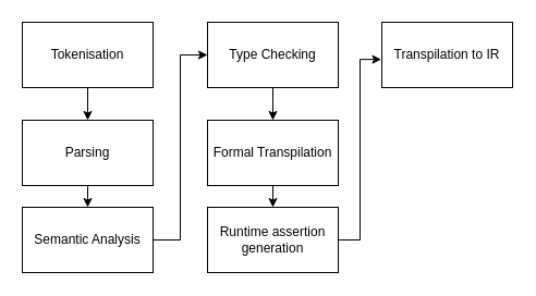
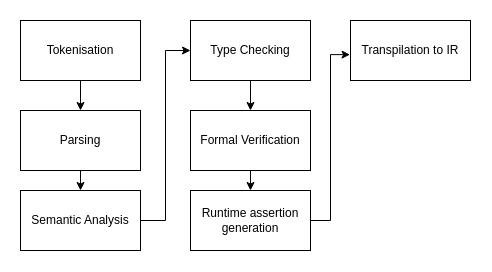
  <mxCell id="0" />
  <mxCell id="1" parent="0" />
  <mxCell id="2" style="edgeStyle=orthogonalEdgeStyle;rounded=0;orthogonalLoop=1;jettySize=auto;html=1;exitX=0.5;exitY=1;exitDx=0;exitDy=0;entryX=0.5;entryY=0;entryDx=0;entryDy=0;" edge="1" parent="1" source="3" target="5"><mxGeometry relative="1" as="geometry" /></mxCell>
  <mxCell id="3" value="Tokenisation" style="rounded=0;whiteSpace=wrap;html=1;" vertex="1" parent="1"><mxGeometry x="20" y="20" width="120" height="60" as="geometry" /></mxCell>
  <mxCell id="4" style="edgeStyle=orthogonalEdgeStyle;rounded=0;orthogonalLoop=1;jettySize=auto;html=1;exitX=0.5;exitY=1;exitDx=0;exitDy=0;entryX=0.5;entryY=0;entryDx=0;entryDy=0;" edge="1" parent="1" source="5" target="7"><mxGeometry relative="1" as="geometry" /></mxCell>
  <mxCell id="5" value="Parsing" style="rounded=0;whiteSpace=wrap;html=1;" vertex="1" parent="1"><mxGeometry x="20" y="110" width="120" height="60" as="geometry" /></mxCell>
  <mxCell id="6" style="edgeStyle=orthogonalEdgeStyle;rounded=0;orthogonalLoop=1;jettySize=auto;html=1;exitX=1;exitY=0.5;exitDx=0;exitDy=0;entryX=0;entryY=0.5;entryDx=0;entryDy=0;" edge="1" parent="1" source="7" target="8"><mxGeometry relative="1" as="geometry" /></mxCell>
  <mxCell id="7" value="Semantic Analysis" style="rounded=0;whiteSpace=wrap;html=1;" vertex="1" parent="1"><mxGeometry x="20" y="190" width="120" height="60" as="geometry" /></mxCell>
  <mxCell id="8" value="Type Checking" style="rounded=0;whiteSpace=wrap;html=1;" vertex="1" parent="1"><mxGeometry x="190" y="20" width="120" height="60" as="geometry" /></mxCell>
  <mxCell id="9" style="edgeStyle=orthogonalEdgeStyle;rounded=0;orthogonalLoop=1;jettySize=auto;html=1;exitX=0.5;exitY=1;exitDx=0;exitDy=0;entryX=0.5;entryY=0;entryDx=0;entryDy=0;" edge="1" parent="1" source="10" target="11"><mxGeometry relative="1" as="geometry" /></mxCell>
- <mxCell id="10" value="Formal Transpilation" style="rounded=0;whiteSpace=wrap;html=1;" vertex="1" parent="1"><mxGeometry x="190" y="110" width="120" height="60" as="geometry" /></mxCell>
+ <mxCell id="10" value="Formal Verification" style="rounded=0;whiteSpace=wrap;html=1;" vertex="1" parent="1"><mxGeometry x="190" y="110" width="120" height="60" as="geometry" /></mxCell>
  <mxCell id="11" value="Runtime assertion generation" style="rounded=0;whiteSpace=wrap;html=1;" vertex="1" parent="1"><mxGeometry x="190" y="190" width="120" height="60" as="geometry" /></mxCell>
  <mxCell id="12" value="Transpilation to IR" style="rounded=0;whiteSpace=wrap;html=1;" vertex="1" parent="1"><mxGeometry x="350" y="20" width="120" height="60" as="geometry" /></mxCell>
  <mxCell id="13" style="edgeStyle=orthogonalEdgeStyle;rounded=0;orthogonalLoop=1;jettySize=auto;html=1;exitX=1;exitY=0.5;exitDx=0;exitDy=0;entryX=-0.004;entryY=0.569;entryDx=0;entryDy=0;entryPerimeter=0;" edge="1" parent="1" source="11" target="12"><mxGeometry relative="1" as="geometry" /></mxCell>
  <mxCell id="14" style="edgeStyle=orthogonalEdgeStyle;rounded=0;orthogonalLoop=1;jettySize=auto;html=1;exitX=0.5;exitY=1;exitDx=0;exitDy=0;" edge="1" parent="1" source="8" target="10"><mxGeometry relative="1" as="geometry" /></mxCell>
